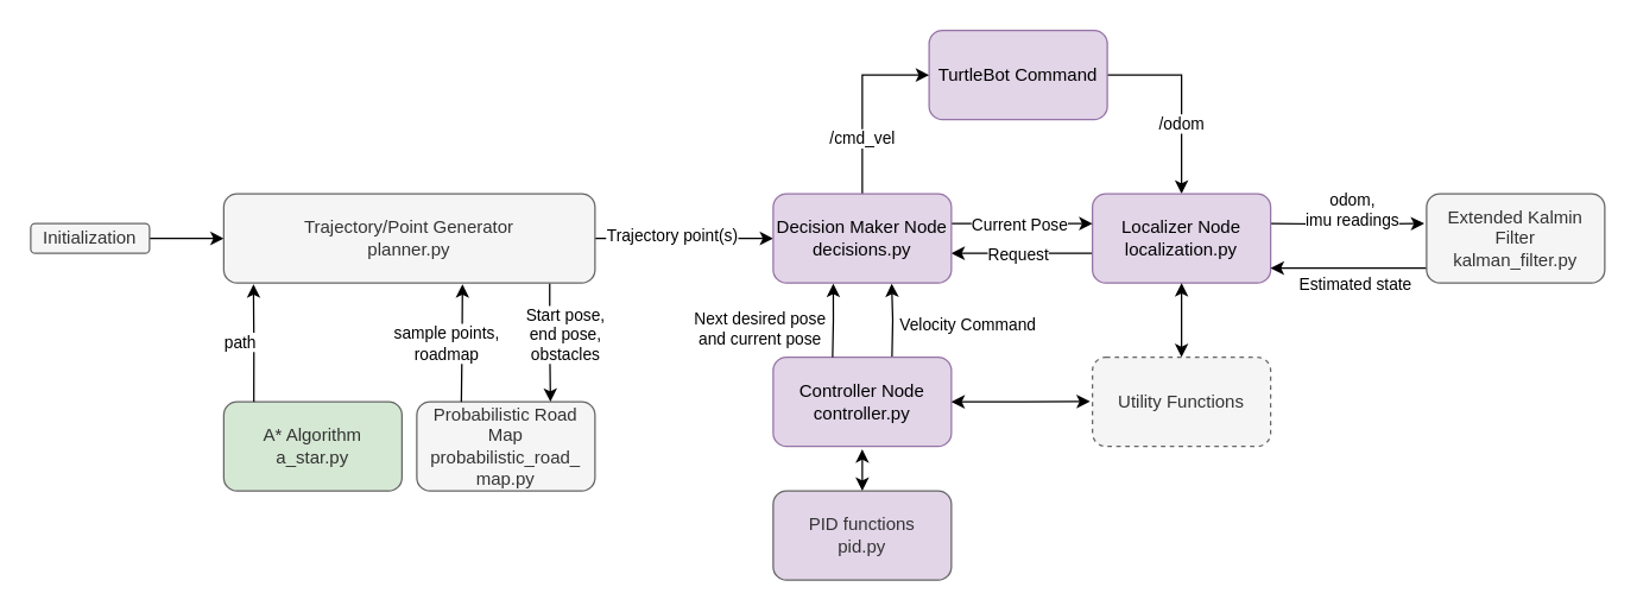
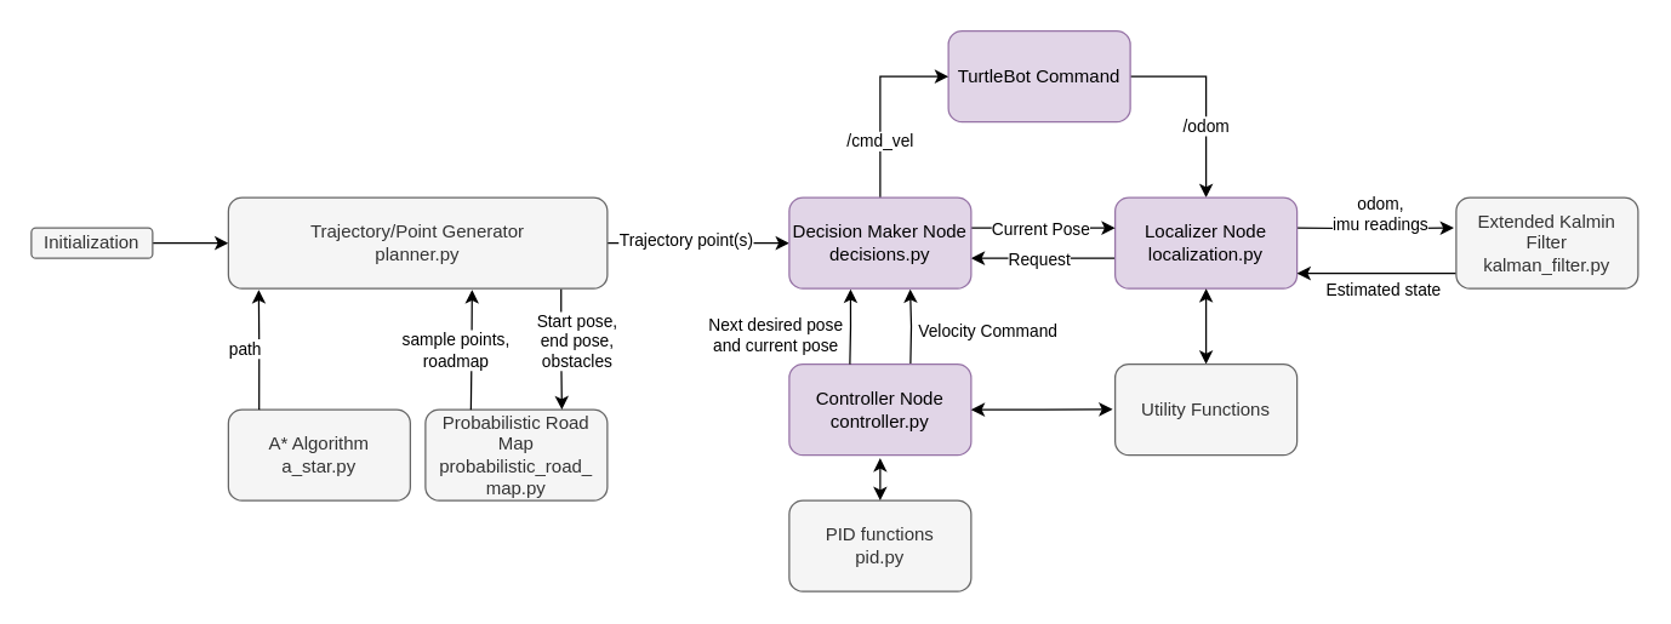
  <mxCell id="0" />
  <mxCell id="1" parent="0" />
  <mxCell id="2" style="edgeStyle=orthogonalEdgeStyle;rounded=0;orthogonalLoop=1;jettySize=auto;html=1;entryX=0;entryY=0.5;entryDx=0;entryDy=0;" edge="1" parent="1" source="3" target="6"><mxGeometry relative="1" as="geometry" /></mxCell>
  <mxCell id="3" value="Initialization" style="rounded=1;whiteSpace=wrap;html=1;fillColor=#f5f5f5;fontColor=#333333;strokeColor=#666666;" vertex="1" parent="1"><mxGeometry y="150" width="80" height="20" as="geometry" x="20" /></mxCell>
  <mxCell id="4" style="edgeStyle=orthogonalEdgeStyle;rounded=0;orthogonalLoop=1;jettySize=auto;html=1;entryX=0;entryY=0.5;entryDx=0;entryDy=0;" edge="1" parent="1" source="6" target="27"><mxGeometry relative="1" as="geometry" /></mxCell>
  <mxCell id="5" value="Trajectory point(s)" style="edgeLabel;html=1;align=center;verticalAlign=middle;resizable=0;points=[];" vertex="1" connectable="0" parent="4"><mxGeometry x="-0.143" y="3" relative="1" as="geometry"><mxPoint as="offset" /></mxGeometry></mxCell>
  <mxCell id="6" value="Trajectory/Point Generator&lt;div&gt;planner.py&lt;/div&gt;" style="rounded=1;whiteSpace=wrap;html=1;fillColor=#f5f5f5;fontColor=#333333;strokeColor=#666666;" vertex="1" parent="1"><mxGeometry x="150" y="130" width="250" height="60" as="geometry" /></mxCell>
  <mxCell id="7" value="Probabilistic Road Map&lt;div&gt;probabilistic_road_&lt;/div&gt;&lt;div&gt;map.py&lt;/div&gt;" style="rounded=1;whiteSpace=wrap;html=1;fillColor=#f5f5f5;fontColor=#333333;strokeColor=#666666;" vertex="1" parent="1"><mxGeometry x="280" y="270" width="120" height="60" as="geometry" /></mxCell>
  <mxCell id="8" style="edgeStyle=orthogonalEdgeStyle;rounded=0;orthogonalLoop=1;jettySize=auto;html=1;entryX=0.5;entryY=0;entryDx=0;entryDy=0;" edge="1" parent="1" source="10" target="15"><mxGeometry relative="1" as="geometry"><Array as="points"><mxPoint x="795" y="50" /></Array></mxGeometry></mxCell>
  <mxCell id="9" value="/odom" style="edgeLabel;html=1;align=center;verticalAlign=middle;resizable=0;points=[];" vertex="1" connectable="0" parent="8"><mxGeometry x="0.259" y="-1" relative="1" as="geometry"><mxPoint as="offset" /></mxGeometry></mxCell>
  <mxCell id="10" value="TurtleBot Command" style="rounded=1;whiteSpace=wrap;html=1;fillColor=#e1d5e7;strokeColor=#9673a6;" vertex="1" parent="1"><mxGeometry x="625" y="20" width="120" height="60" as="geometry" /></mxCell>
  <mxCell id="11" style="edgeStyle=orthogonalEdgeStyle;rounded=0;orthogonalLoop=1;jettySize=auto;html=1;entryX=1;entryY=0.5;entryDx=0;entryDy=0;" edge="1" parent="1"><mxGeometry relative="1" as="geometry"><mxPoint x="735" y="170" as="sourcePoint" /><mxPoint x="640" y="170" as="targetPoint" /></mxGeometry></mxCell>
  <mxCell id="12" value="Request" style="edgeLabel;html=1;align=center;verticalAlign=middle;resizable=0;points=[];" vertex="1" connectable="0" parent="11"><mxGeometry x="0.274" y="-1" relative="1" as="geometry"><mxPoint x="10" y="1" as="offset" /></mxGeometry></mxCell>
  <mxCell id="13" style="edgeStyle=orthogonalEdgeStyle;rounded=0;orthogonalLoop=1;jettySize=auto;html=1;entryX=-0.013;entryY=0.333;entryDx=0;entryDy=0;entryPerimeter=0;" edge="1" parent="1" target="40"><mxGeometry relative="1" as="geometry"><mxPoint x="855" y="150" as="sourcePoint" /><mxPoint x="920" y="150" as="targetPoint" /></mxGeometry></mxCell>
  <mxCell id="14" value="odom,&lt;div&gt;imu readings&lt;/div&gt;" style="edgeLabel;html=1;align=center;verticalAlign=middle;resizable=0;points=[];" vertex="1" connectable="0" parent="13"><mxGeometry x="-0.206" relative="1" as="geometry"><mxPoint x="14" y="-10" as="offset" /></mxGeometry></mxCell>
  <mxCell id="15" value="Localizer Node&lt;br&gt;localization.py" style="rounded=1;whiteSpace=wrap;html=1;fillColor=#e1d5e7;strokeColor=#9673a6;" vertex="1" parent="1"><mxGeometry x="735" y="130" width="120" height="60" as="geometry" /></mxCell>
  <mxCell id="16" style="edgeStyle=orthogonalEdgeStyle;rounded=0;orthogonalLoop=1;jettySize=auto;html=1;entryX=0.5;entryY=1;entryDx=0;entryDy=0;startArrow=classic;startFill=1;" edge="1" parent="1" source="17" target="15"><mxGeometry relative="1" as="geometry"><mxPoint x="795" y="210" as="targetPoint" /></mxGeometry></mxCell>
- <mxCell id="17" value="Utility Functions" style="rounded=1;whiteSpace=wrap;html=1;fillColor=#f5f5f5;fontColor=#333333;strokeColor=#666666;dashed=1;" vertex="1" parent="1"><mxGeometry x="735" y="240" width="120" height="60" as="geometry" /></mxCell>
- <mxCell id="18" value="PID functions&lt;div&gt;pid.py&lt;/div&gt;" style="rounded=1;whiteSpace=wrap;html=1;fillColor=#e1d5e7;fontColor=#333333;strokeColor=#666666;" vertex="1" parent="1"><mxGeometry x="520" y="330" width="120" height="60" as="geometry" /></mxCell>
+ <mxCell id="17" value="Utility Functions" style="rounded=1;whiteSpace=wrap;html=1;fillColor=#f5f5f5;fontColor=#333333;strokeColor=#666666;" vertex="1" parent="1"><mxGeometry x="735" y="240" width="120" height="60" as="geometry" /></mxCell>
+ <mxCell id="18" value="PID functions&lt;div&gt;pid.py&lt;/div&gt;" style="rounded=1;whiteSpace=wrap;html=1;fillColor=#f5f5f5;fontColor=#333333;strokeColor=#666666;" vertex="1" parent="1"><mxGeometry x="520" y="330" width="120" height="60" as="geometry" /></mxCell>
  <mxCell id="19" style="edgeStyle=orthogonalEdgeStyle;rounded=0;orthogonalLoop=1;jettySize=auto;html=1;entryX=0.665;entryY=1.007;entryDx=0;entryDy=0;entryPerimeter=0;" edge="1" parent="1" target="27"><mxGeometry relative="1" as="geometry"><mxPoint x="600" y="240" as="sourcePoint" /><mxPoint x="600" y="210" as="targetPoint" /></mxGeometry></mxCell>
  <mxCell id="20" value="Velocity Command" style="edgeLabel;html=1;align=center;verticalAlign=middle;resizable=0;points=[];" vertex="1" connectable="0" parent="19"><mxGeometry x="-0.093" y="-1" relative="1" as="geometry"><mxPoint x="49" as="offset" /></mxGeometry></mxCell>
  <mxCell id="21" value="Controller Node&lt;div&gt;controller.py&lt;/div&gt;" style="rounded=1;whiteSpace=wrap;html=1;fillColor=#e1d5e7;strokeColor=#9673a6;" vertex="1" parent="1"><mxGeometry x="520" y="240" width="120" height="60" as="geometry" /></mxCell>
- <mxCell id="22" value="&lt;div&gt;A* Algorithm&lt;/div&gt;&lt;div&gt;a_star.py&lt;/div&gt;" style="rounded=1;whiteSpace=wrap;html=1;fillColor=#d5e8d4;fontColor=#333333;strokeColor=#666666;" vertex="1" parent="1"><mxGeometry x="150" y="270" width="120" height="60" as="geometry" /></mxCell>
+ <mxCell id="22" value="&lt;div&gt;A* Algorithm&lt;/div&gt;&lt;div&gt;a_star.py&lt;/div&gt;" style="rounded=1;whiteSpace=wrap;html=1;fillColor=#f5f5f5;fontColor=#333333;strokeColor=#666666;" vertex="1" parent="1"><mxGeometry x="150" y="270" width="120" height="60" as="geometry" /></mxCell>
  <mxCell id="23" style="edgeStyle=orthogonalEdgeStyle;rounded=0;orthogonalLoop=1;jettySize=auto;html=1;entryX=0;entryY=0.5;entryDx=0;entryDy=0;" edge="1" parent="1" source="27" target="10"><mxGeometry relative="1" as="geometry" /></mxCell>
  <mxCell id="24" value="/cmd_vel" style="edgeLabel;html=1;align=center;verticalAlign=middle;resizable=0;points=[];" vertex="1" connectable="0" parent="23"><mxGeometry x="-0.39" y="1" relative="1" as="geometry"><mxPoint as="offset" /></mxGeometry></mxCell>
  <mxCell id="25" style="edgeStyle=orthogonalEdgeStyle;rounded=0;orthogonalLoop=1;jettySize=auto;html=1;entryX=0;entryY=0.5;entryDx=0;entryDy=0;" edge="1" parent="1"><mxGeometry relative="1" as="geometry"><mxPoint x="640" y="150" as="sourcePoint" /><mxPoint x="735" y="150" as="targetPoint" /></mxGeometry></mxCell>
  <mxCell id="26" value="Current Pose" style="edgeLabel;html=1;align=center;verticalAlign=middle;resizable=0;points=[];" vertex="1" connectable="0" parent="25"><mxGeometry x="0.23" relative="1" as="geometry"><mxPoint x="-13" as="offset" /></mxGeometry></mxCell>
  <mxCell id="27" value="Decision Maker Node&lt;div&gt;decisions.py&lt;/div&gt;" style="rounded=1;whiteSpace=wrap;html=1;fillColor=#e1d5e7;strokeColor=#9673a6;" vertex="1" parent="1"><mxGeometry x="520" y="130" width="120" height="60" as="geometry" /></mxCell>
  <mxCell id="28" style="edgeStyle=orthogonalEdgeStyle;rounded=0;orthogonalLoop=1;jettySize=auto;html=1;entryX=-0.014;entryY=0.496;entryDx=0;entryDy=0;entryPerimeter=0;startArrow=classic;startFill=1;" edge="1" parent="1" source="21" target="17"><mxGeometry relative="1" as="geometry" /></mxCell>
  <mxCell id="29" style="edgeStyle=orthogonalEdgeStyle;rounded=0;orthogonalLoop=1;jettySize=auto;html=1;entryX=0.5;entryY=1.033;entryDx=0;entryDy=0;entryPerimeter=0;startArrow=classic;startFill=1;" edge="1" parent="1" source="18" target="21"><mxGeometry relative="1" as="geometry" /></mxCell>
  <mxCell id="30" style="edgeStyle=orthogonalEdgeStyle;rounded=0;orthogonalLoop=1;jettySize=auto;html=1;entryX=0.337;entryY=1.008;entryDx=0;entryDy=0;entryPerimeter=0;" edge="1" parent="1" target="27"><mxGeometry relative="1" as="geometry"><mxPoint x="560" y="240" as="sourcePoint" /><mxPoint x="560" y="210" as="targetPoint" /></mxGeometry></mxCell>
  <mxCell id="31" value="Next desired pose&lt;div&gt;and current pose&lt;/div&gt;" style="edgeLabel;html=1;align=center;verticalAlign=middle;resizable=0;points=[];" vertex="1" connectable="0" parent="30"><mxGeometry x="-0.315" relative="1" as="geometry"><mxPoint x="-50" y="-3" as="offset" /></mxGeometry></mxCell>
  <mxCell id="32" style="edgeStyle=orthogonalEdgeStyle;rounded=0;orthogonalLoop=1;jettySize=auto;html=1;entryX=0.763;entryY=1.015;entryDx=0;entryDy=0;entryPerimeter=0;" edge="1" parent="1"><mxGeometry relative="1" as="geometry"><mxPoint x="310" y="270" as="sourcePoint" /><mxPoint x="310.75" y="190.9" as="targetPoint" /></mxGeometry></mxCell>
  <mxCell id="33" value="sample points,&lt;div&gt;roadmap&lt;/div&gt;" style="edgeLabel;html=1;align=center;verticalAlign=middle;resizable=0;points=[];" vertex="1" connectable="0" parent="32"><mxGeometry x="-0.022" relative="1" as="geometry"><mxPoint x="-11" y="-1" as="offset" /></mxGeometry></mxCell>
  <mxCell id="34" style="edgeStyle=orthogonalEdgeStyle;rounded=0;orthogonalLoop=1;jettySize=auto;html=1;entryX=0.75;entryY=0;entryDx=0;entryDy=0;exitX=0.878;exitY=1.007;exitDx=0;exitDy=0;exitPerimeter=0;" edge="1" parent="1" source="6" target="7"><mxGeometry relative="1" as="geometry"><mxPoint x="430" y="279" as="sourcePoint" /><mxPoint x="431" y="200" as="targetPoint" /></mxGeometry></mxCell>
  <mxCell id="35" value="Start pose,&lt;br&gt;end pose,&lt;br&gt;obstacles" style="edgeLabel;html=1;align=center;verticalAlign=middle;resizable=0;points=[];" vertex="1" connectable="0" parent="34"><mxGeometry x="-0.143" relative="1" as="geometry"><mxPoint x="10" as="offset" /></mxGeometry></mxCell>
  <mxCell id="36" style="edgeStyle=orthogonalEdgeStyle;rounded=0;orthogonalLoop=1;jettySize=auto;html=1;entryX=0.239;entryY=1.015;entryDx=0;entryDy=0;entryPerimeter=0;" edge="1" parent="1"><mxGeometry relative="1" as="geometry"><mxPoint x="170.25" y="270" as="sourcePoint" /><mxPoint x="170" y="190.9" as="targetPoint" /><Array as="points"><mxPoint x="170" y="230" /><mxPoint x="170" y="230" /></Array></mxGeometry></mxCell>
  <mxCell id="37" value="path" style="edgeLabel;html=1;align=center;verticalAlign=middle;resizable=0;points=[];" vertex="1" connectable="0" parent="36"><mxGeometry x="0.037" y="2" relative="1" as="geometry"><mxPoint x="-8" as="offset" /></mxGeometry></mxCell>
  <mxCell id="38" style="edgeStyle=orthogonalEdgeStyle;rounded=0;orthogonalLoop=1;jettySize=auto;html=1;entryX=1;entryY=0.5;entryDx=0;entryDy=0;" edge="1" parent="1"><mxGeometry relative="1" as="geometry"><mxPoint x="960" y="180" as="sourcePoint" /><mxPoint x="855" y="180" as="targetPoint" /></mxGeometry></mxCell>
  <mxCell id="39" value="Estimated state" style="edgeLabel;html=1;align=center;verticalAlign=middle;resizable=0;points=[];" vertex="1" connectable="0" parent="38"><mxGeometry x="-0.059" y="-1" relative="1" as="geometry"><mxPoint y="11" as="offset" /></mxGeometry></mxCell>
  <mxCell id="40" value="Extended Kalmin Filter&lt;div&gt;kalman_filter.py&lt;/div&gt;" style="rounded=1;whiteSpace=wrap;html=1;fillColor=#f5f5f5;fontColor=#333333;strokeColor=#666666;" vertex="1" parent="1"><mxGeometry x="960" y="130" width="120" height="60" as="geometry" /></mxCell>
